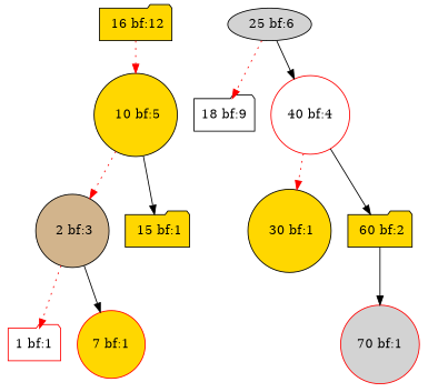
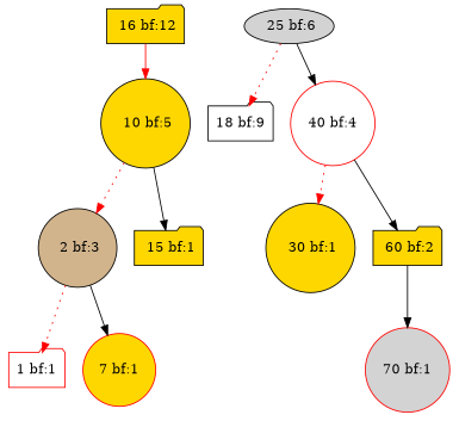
  digraph {
    node [color=black fillcolor=gold shape=circle style=filled]
    n1 [label=" 16 bf:12" shape=folder]
    n2 [label=" 10 bf:5"]
    n3 [fillcolor=tan label=" 2 bf:3"]
    n4 [label=" 15 bf:1" shape=folder]
    n5 [fillcolor=lightgrey label=" 25 bf:6" shape=ellipse]
    n6 [fillcolor=white label="18 bf:9" shape=folder]
    n7 [color=red fillcolor=white label="40 bf:4"]
    n8 [color=red fillcolor=white label="1 bf:1" shape=folder]
    n9 [color=red label="7 bf:1"]
    n10 [label=" 30 bf:1"]
    n11 [label=" 60 bf:2" shape=folder]
    n12 [color=red fillcolor=lightgrey label="70 bf:1"]
-   n1 -> n2 [color=red style=dotted]
+   n1 -> n2 [color=red style=solid]
    n2 -> n3 [color=red style=dotted]
    n2 -> n4
    n3 -> n8 [color=red style=dotted]
    n3 -> n9
    n5 -> n6 [color=red style=dotted]
    n5 -> n7
    n7 -> n10 [color=red style=dotted]
    n7 -> n11
    n11 -> n12
  }
